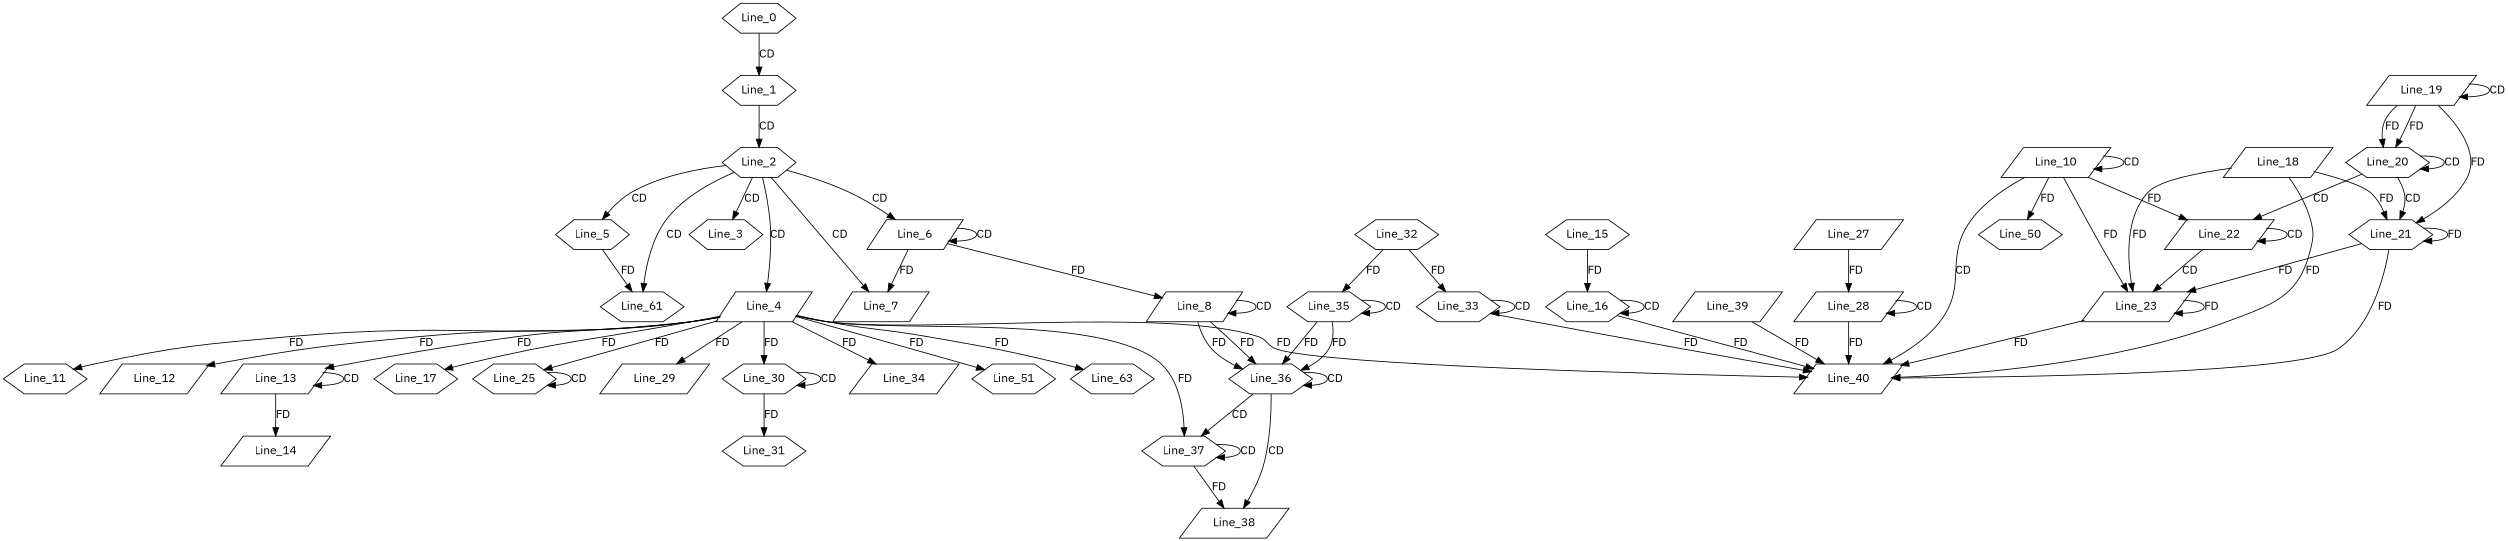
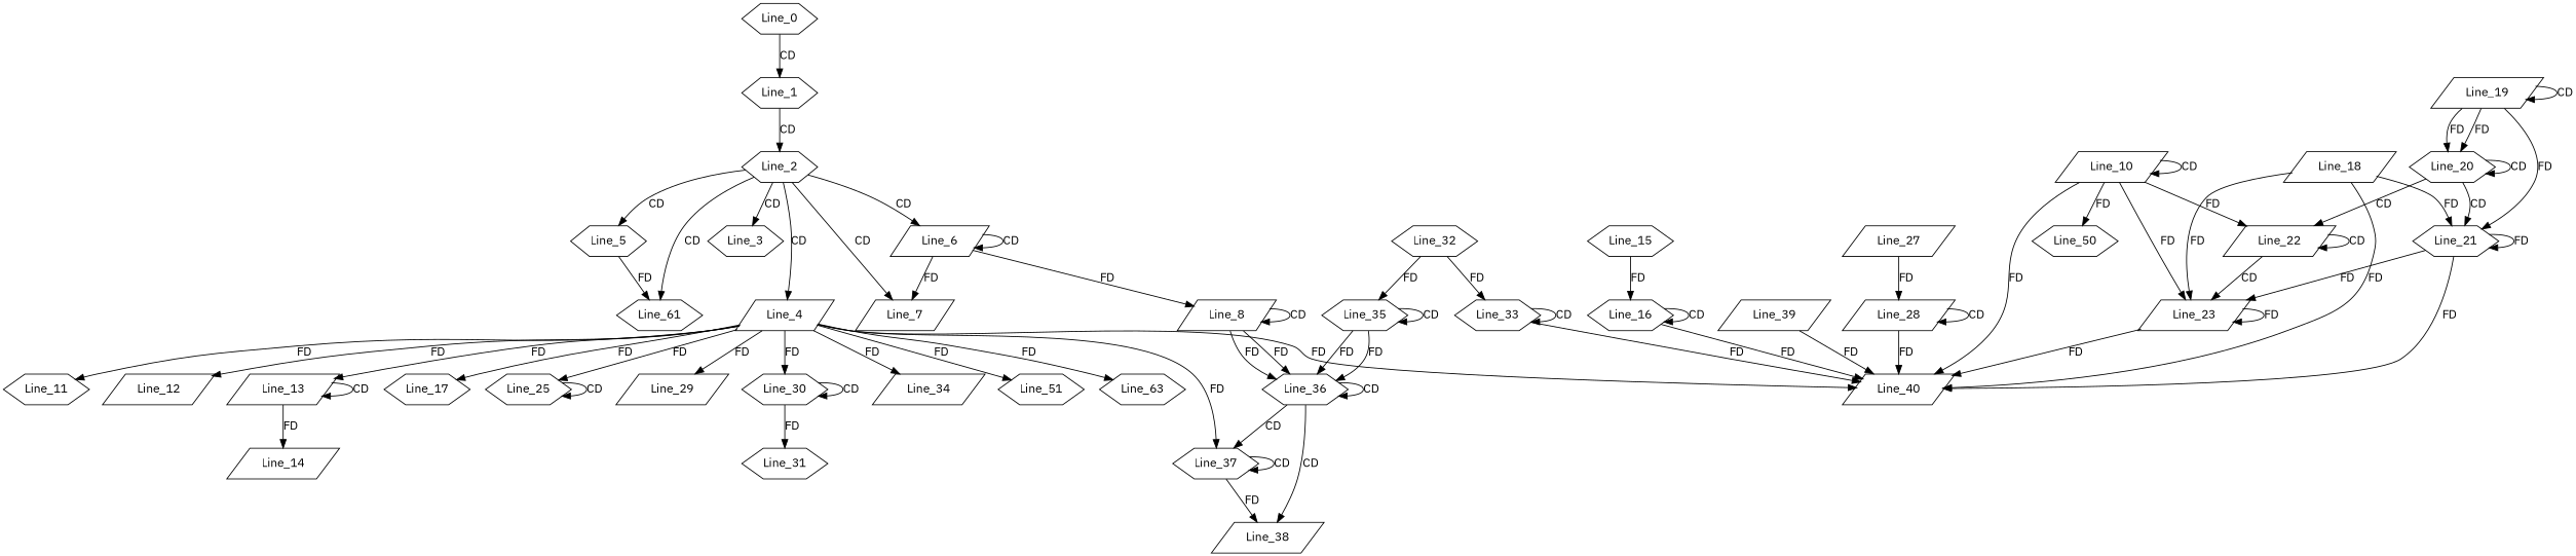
  digraph {
    fontname="IBM Plex Sans"
    node [fontname="IBM Plex Sans" shape=hexagon]
    edge [fontname="IBM Plex Sans"]
    Line_0
    Line_1
    Line_2
    Line_3
    Line_4 [shape=parallelogram]
    Line_5
    Line_6 [shape=parallelogram]
    Line_7 [shape=parallelogram]
    Line_61
    Line_11
    Line_12 [shape=parallelogram]
    Line_13 [shape=parallelogram]
    Line_17
    Line_25
    Line_29 [shape=parallelogram]
    Line_30
    Line_34 [shape=parallelogram]
    Line_37
    Line_40 [shape=parallelogram]
    Line_51
    Line_63
    Line_8 [shape=parallelogram]
    Line_36
    Line_14 [shape=parallelogram]
    Line_31
    Line_38 [shape=parallelogram]
    Line_10 [shape=parallelogram]
    Line_22 [shape=parallelogram]
    Line_23 [shape=parallelogram]
    Line_50
    Line_16
    Line_15
    Line_19 [shape=parallelogram]
    Line_20
    Line_21
    Line_18 [shape=parallelogram]
    Line_28 [shape=parallelogram]
    Line_27 [shape=parallelogram]
    Line_33
    Line_32
    Line_35
    Line_39 [shape=parallelogram]
    Line_0 -> Line_1 [label=CD]
    Line_1 -> Line_2 [label=CD]
    Line_2 -> Line_3 [label=CD]
    Line_2 -> Line_4 [label=CD]
    Line_2 -> Line_5 [label=CD]
    Line_2 -> Line_6 [label=CD]
    Line_2 -> Line_7 [label=CD]
    Line_2 -> Line_61 [label=CD]
    Line_4 -> Line_11 [label=FD]
    Line_4 -> Line_12 [label=FD]
    Line_4 -> Line_13 [label=FD]
    Line_4 -> Line_17 [label=FD]
    Line_4 -> Line_25 [label=FD]
    Line_4 -> Line_29 [label=FD]
    Line_4 -> Line_30 [label=FD]
    Line_4 -> Line_34 [label=FD]
    Line_4 -> Line_37 [label=FD]
    Line_4 -> Line_40 [label=FD]
    Line_4 -> Line_51 [label=FD]
    Line_4 -> Line_63 [label=FD]
    Line_5 -> Line_61 [label=FD]
    Line_6 -> Line_6 [label=CD]
    Line_6 -> Line_7 [label=FD]
    Line_6 -> Line_8 [label=FD]
    Line_13 -> Line_13 [label=CD]
    Line_13 -> Line_14 [label=FD]
    Line_25 -> Line_25 [label=CD]
    Line_30 -> Line_30 [label=CD]
    Line_30 -> Line_31 [label=FD]
    Line_37 -> Line_37 [label=CD]
    Line_37 -> Line_38 [label=FD]
    Line_8 -> Line_8 [label=CD]
    Line_8 -> Line_36 [label=FD]
    Line_8 -> Line_36 [label=FD]
    Line_36 -> Line_37 [label=CD]
    Line_36 -> Line_36 [label=CD]
    Line_36 -> Line_38 [label=CD]
-   Line_10 -> Line_40 [label=CD]
+   Line_10 -> Line_40 [label=FD]
    Line_10 -> Line_10 [label=CD]
    Line_10 -> Line_22 [label=FD]
    Line_10 -> Line_23 [label=FD]
    Line_10 -> Line_50 [label=FD]
    Line_22 -> Line_22 [label=CD]
    Line_22 -> Line_23 [label=CD]
    Line_23 -> Line_40 [label=FD]
    Line_23 -> Line_23 [label=FD]
    Line_16 -> Line_40 [label=FD]
    Line_16 -> Line_16 [label=CD]
    Line_15 -> Line_16 [label=FD]
    Line_19 -> Line_19 [label=CD]
    Line_19 -> Line_20 [label=FD]
    Line_19 -> Line_20 [label=FD]
    Line_19 -> Line_21 [label=FD]
    Line_20 -> Line_22 [label=CD]
    Line_20 -> Line_20 [label=CD]
    Line_20 -> Line_21 [label=CD]
    Line_21 -> Line_40 [label=FD]
    Line_21 -> Line_23 [label=FD]
    Line_21 -> Line_21 [label=FD]
    Line_18 -> Line_40 [label=FD]
    Line_18 -> Line_23 [label=FD]
    Line_18 -> Line_21 [label=FD]
    Line_28 -> Line_40 [label=FD]
    Line_28 -> Line_28 [label=CD]
    Line_27 -> Line_28 [label=FD]
    Line_33 -> Line_40 [label=FD]
    Line_33 -> Line_33 [label=CD]
    Line_32 -> Line_33 [label=FD]
    Line_32 -> Line_35 [label=FD]
    Line_35 -> Line_36 [label=FD]
    Line_35 -> Line_36 [label=FD]
    Line_35 -> Line_35 [label=CD]
    Line_39 -> Line_40 [label=FD]
  }
